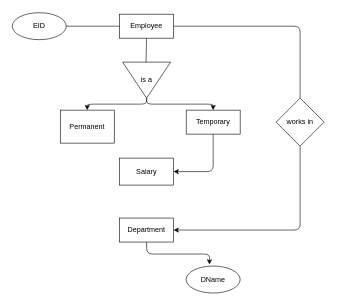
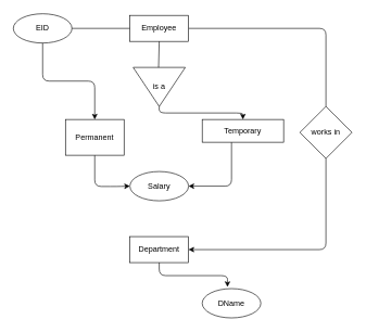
  <mxCell id="0" />
  <mxCell id="1" parent="0" />
  <mxCell id="2" value="EID" style="ellipse;whiteSpace=wrap;html=1;" vertex="1" parent="1"><mxGeometry x="20" y="20.5" width="90" height="45" as="geometry" /></mxCell>
  <mxCell id="3" value="" style="endArrow=none;html=1;exitX=1;exitY=0.5;exitDx=0;exitDy=0;entryX=0;entryY=0.5;entryDx=0;entryDy=0;" edge="1" parent="1" source="2" target="6"><mxGeometry width="50" height="50" relative="1" as="geometry"><mxPoint x="130" y="93" as="sourcePoint" /><mxPoint x="180" y="43" as="targetPoint" /></mxGeometry></mxCell>
  <mxCell id="4" value="is a" style="triangle;whiteSpace=wrap;html=1;rotation=90;verticalAlign=middle;horizontal=0;" vertex="1" parent="1"><mxGeometry x="214" y="93" width="60" height="80" as="geometry" /></mxCell>
  <mxCell id="5" value="" style="edgeStyle=orthogonalEdgeStyle;curved=0;rounded=1;sketch=0;orthogonalLoop=1;jettySize=auto;html=1;entryX=0.5;entryY=0;entryDx=0;entryDy=0;endArrow=none;endFill=0;" edge="1" parent="1" source="6" target="15"><mxGeometry relative="1" as="geometry"><mxPoint x="374" y="43" as="targetPoint" /></mxGeometry></mxCell>
  <mxCell id="6" value="Employee" style="rounded=0;whiteSpace=wrap;html=1;" vertex="1" parent="1"><mxGeometry x="199" y="23" width="90" height="40" as="geometry" /></mxCell>
- <mxCell id="8" value="" style="rounded=1;sketch=0;orthogonalLoop=1;jettySize=auto;html=1;entryX=1;entryY=0.5;entryDx=0;entryDy=0;edgeStyle=elbowEdgeStyle;elbow=vertical;endArrow=none;endFill=0;startArrow=classic;startFill=1;" edge="1" parent="1" source="9" target="4"><mxGeometry relative="1" as="geometry"><mxPoint x="145" y="113" as="targetPoint" /></mxGeometry></mxCell>
+ <mxCell id="7" value="" style="edgeStyle=orthogonalEdgeStyle;curved=0;rounded=1;sketch=0;orthogonalLoop=1;jettySize=auto;html=1;entryX=0;entryY=0.5;entryDx=0;entryDy=0;" edge="1" parent="1" source="9" target="13"><mxGeometry relative="1" as="geometry"><mxPoint x="145" y="293" as="targetPoint" /><Array as="points"><mxPoint x="145" y="286" /><mxPoint x="179" y="286" /></Array></mxGeometry></mxCell>
+ <mxCell id="8" value="" style="rounded=1;sketch=0;orthogonalLoop=1;jettySize=auto;html=1;edgeStyle=elbowEdgeStyle;elbow=vertical;endArrow=none;endFill=0;startArrow=classic;startFill=1;" edge="1" parent="1" source="9" target="2"><mxGeometry relative="1" as="geometry"><mxPoint x="145" y="113" as="targetPoint" /></mxGeometry></mxCell>
  <mxCell id="9" value="Permanent" style="rounded=0;whiteSpace=wrap;html=1;" vertex="1" parent="1"><mxGeometry x="100" y="183" width="90" height="55" as="geometry" /></mxCell>
  <mxCell id="10" value="" style="edgeStyle=orthogonalEdgeStyle;curved=0;rounded=1;sketch=0;orthogonalLoop=1;jettySize=auto;html=1;entryX=1;entryY=0.5;entryDx=0;entryDy=0;" edge="1" parent="1" source="12" target="13"><mxGeometry relative="1" as="geometry"><mxPoint x="355" y="293" as="targetPoint" /><Array as="points"><mxPoint x="355" y="286" /></Array></mxGeometry></mxCell>
  <mxCell id="11" value="" style="edgeStyle=elbowEdgeStyle;rounded=1;sketch=0;orthogonalLoop=1;jettySize=auto;elbow=vertical;html=1;startArrow=classic;startFill=1;endArrow=none;endFill=0;entryX=1;entryY=0.5;entryDx=0;entryDy=0;" edge="1" parent="1" source="12" target="4"><mxGeometry relative="1" as="geometry"><mxPoint x="225" y="202.81" as="targetPoint" /></mxGeometry></mxCell>
- <mxCell id="12" value="Temporary" style="rounded=0;whiteSpace=wrap;html=1;" vertex="1" parent="1"><mxGeometry x="310" y="183" width="90" height="40" as="geometry" /></mxCell>
- <mxCell id="13" value="Salary" style="whiteSpace=wrap;html=1;rounded=0;" vertex="1" parent="1"><mxGeometry x="199" y="263" width="90" height="45" as="geometry" /></mxCell>
+ <mxCell id="12" value="Temporary" style="rounded=0;whiteSpace=wrap;html=1;" vertex="1" parent="1"><mxGeometry x="310" y="183" width="125" height="35" as="geometry" /></mxCell>
+ <mxCell id="13" value="Salary" style="ellipse;whiteSpace=wrap;html=1;" vertex="1" parent="1"><mxGeometry x="199" y="263" width="90" height="45" as="geometry" /></mxCell>
  <mxCell id="14" value="" style="edgeStyle=orthogonalEdgeStyle;curved=0;rounded=1;sketch=0;orthogonalLoop=1;jettySize=auto;html=1;entryX=1;entryY=0.5;entryDx=0;entryDy=0;exitX=0.5;exitY=1;exitDx=0;exitDy=0;" edge="1" parent="1" source="15" target="17"><mxGeometry relative="1" as="geometry"><mxPoint x="500" y="333" as="targetPoint" /><Array as="points"><mxPoint x="500" y="383" /></Array></mxGeometry></mxCell>
  <mxCell id="15" value="works in" style="rhombus;whiteSpace=wrap;html=1;" vertex="1" parent="1"><mxGeometry x="460" y="163" width="80" height="80" as="geometry" /></mxCell>
  <mxCell id="16" value="" style="edgeStyle=orthogonalEdgeStyle;curved=0;rounded=1;sketch=0;orthogonalLoop=1;jettySize=auto;html=1;entryX=0.431;entryY=-0.057;entryDx=0;entryDy=0;entryPerimeter=0;" edge="1" parent="1" source="17" target="18"><mxGeometry relative="1" as="geometry"><mxPoint x="244" y="473" as="targetPoint" /><Array as="points"><mxPoint x="244" y="423" /><mxPoint x="349" y="423" /></Array></mxGeometry></mxCell>
  <mxCell id="17" value="Department" style="rounded=0;whiteSpace=wrap;html=1;" vertex="1" parent="1"><mxGeometry x="199" y="363" width="90" height="40" as="geometry" /></mxCell>
  <mxCell id="18" value="DName" style="ellipse;whiteSpace=wrap;html=1;" vertex="1" parent="1"><mxGeometry x="310" y="443" width="90" height="45" as="geometry" /></mxCell>
  <mxCell id="19" value="" style="endArrow=none;html=1;exitX=0.5;exitY=0;exitDx=0;exitDy=0;entryX=0.5;entryY=1;entryDx=0;entryDy=0;" edge="1" parent="1" target="6"><mxGeometry width="50" height="50" relative="1" as="geometry"><mxPoint x="243" y="103" as="sourcePoint" /><mxPoint x="243" y="83" as="targetPoint" /></mxGeometry></mxCell>
